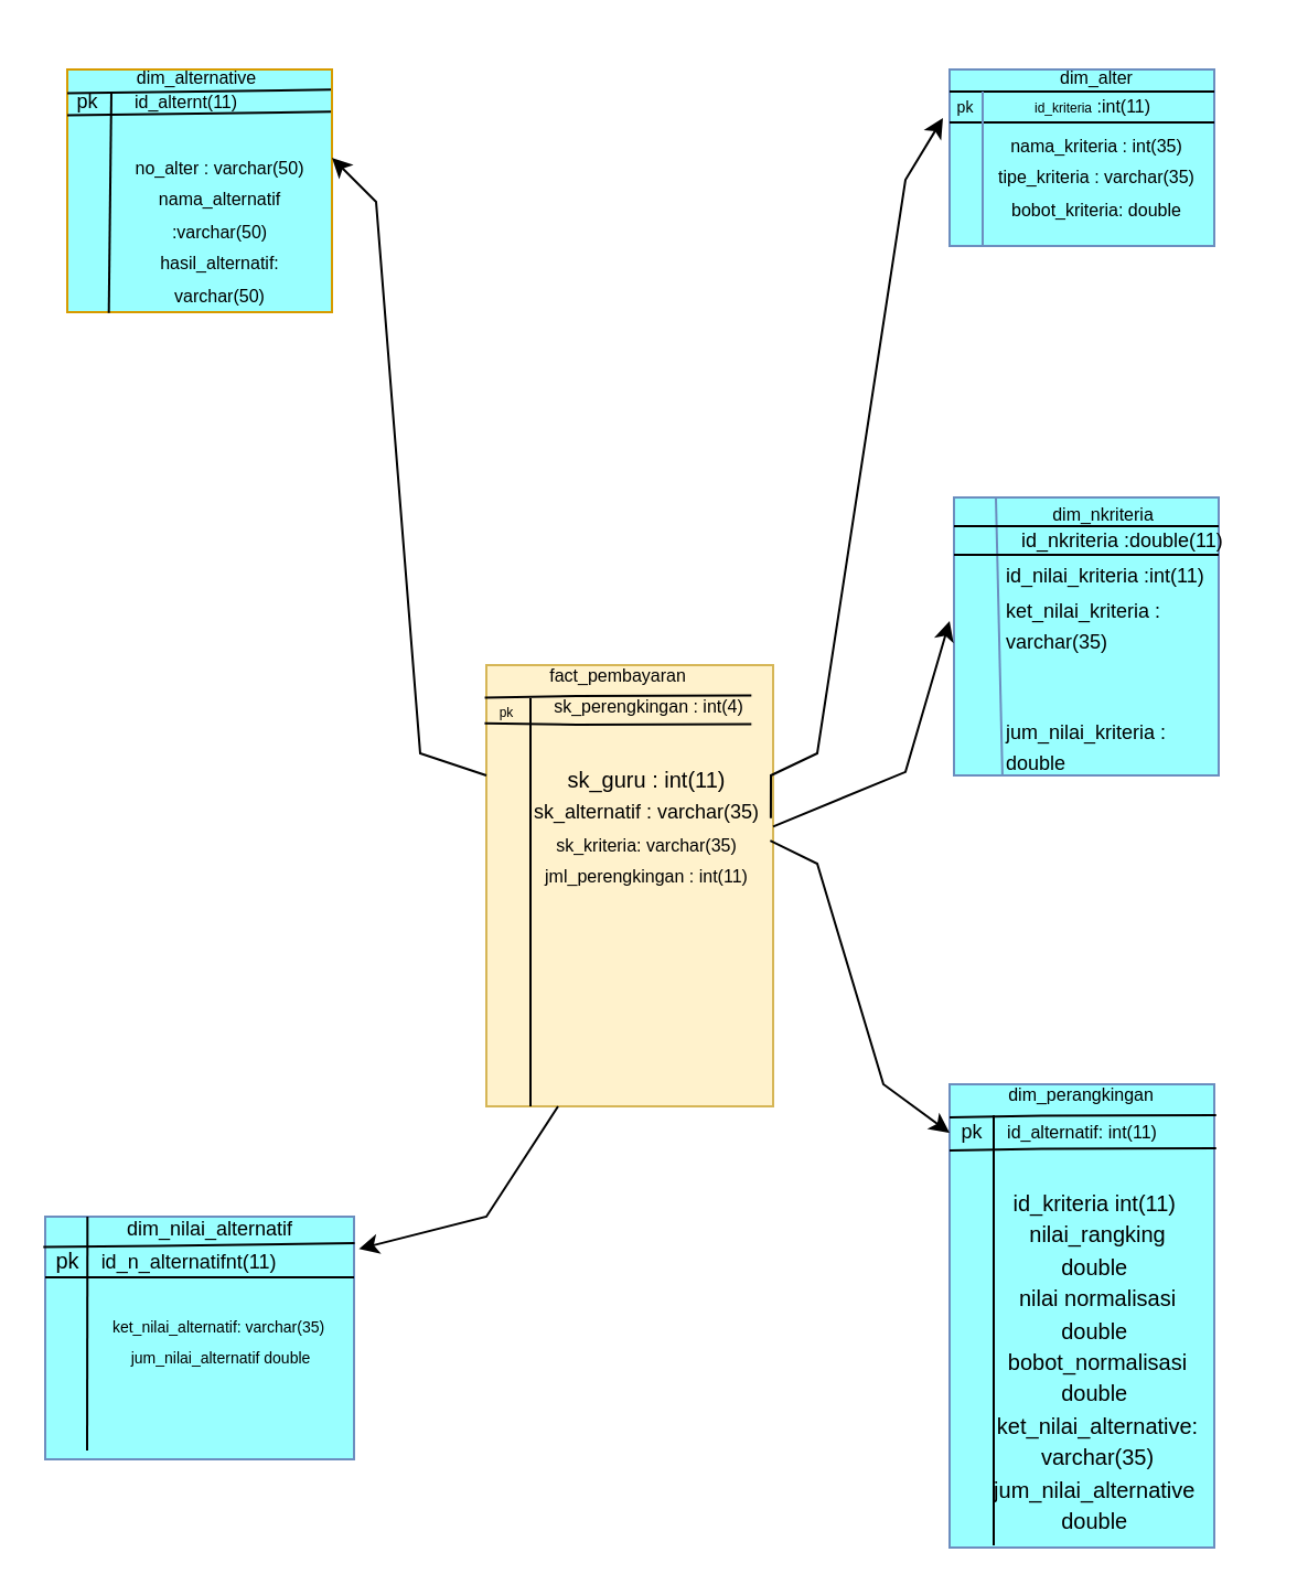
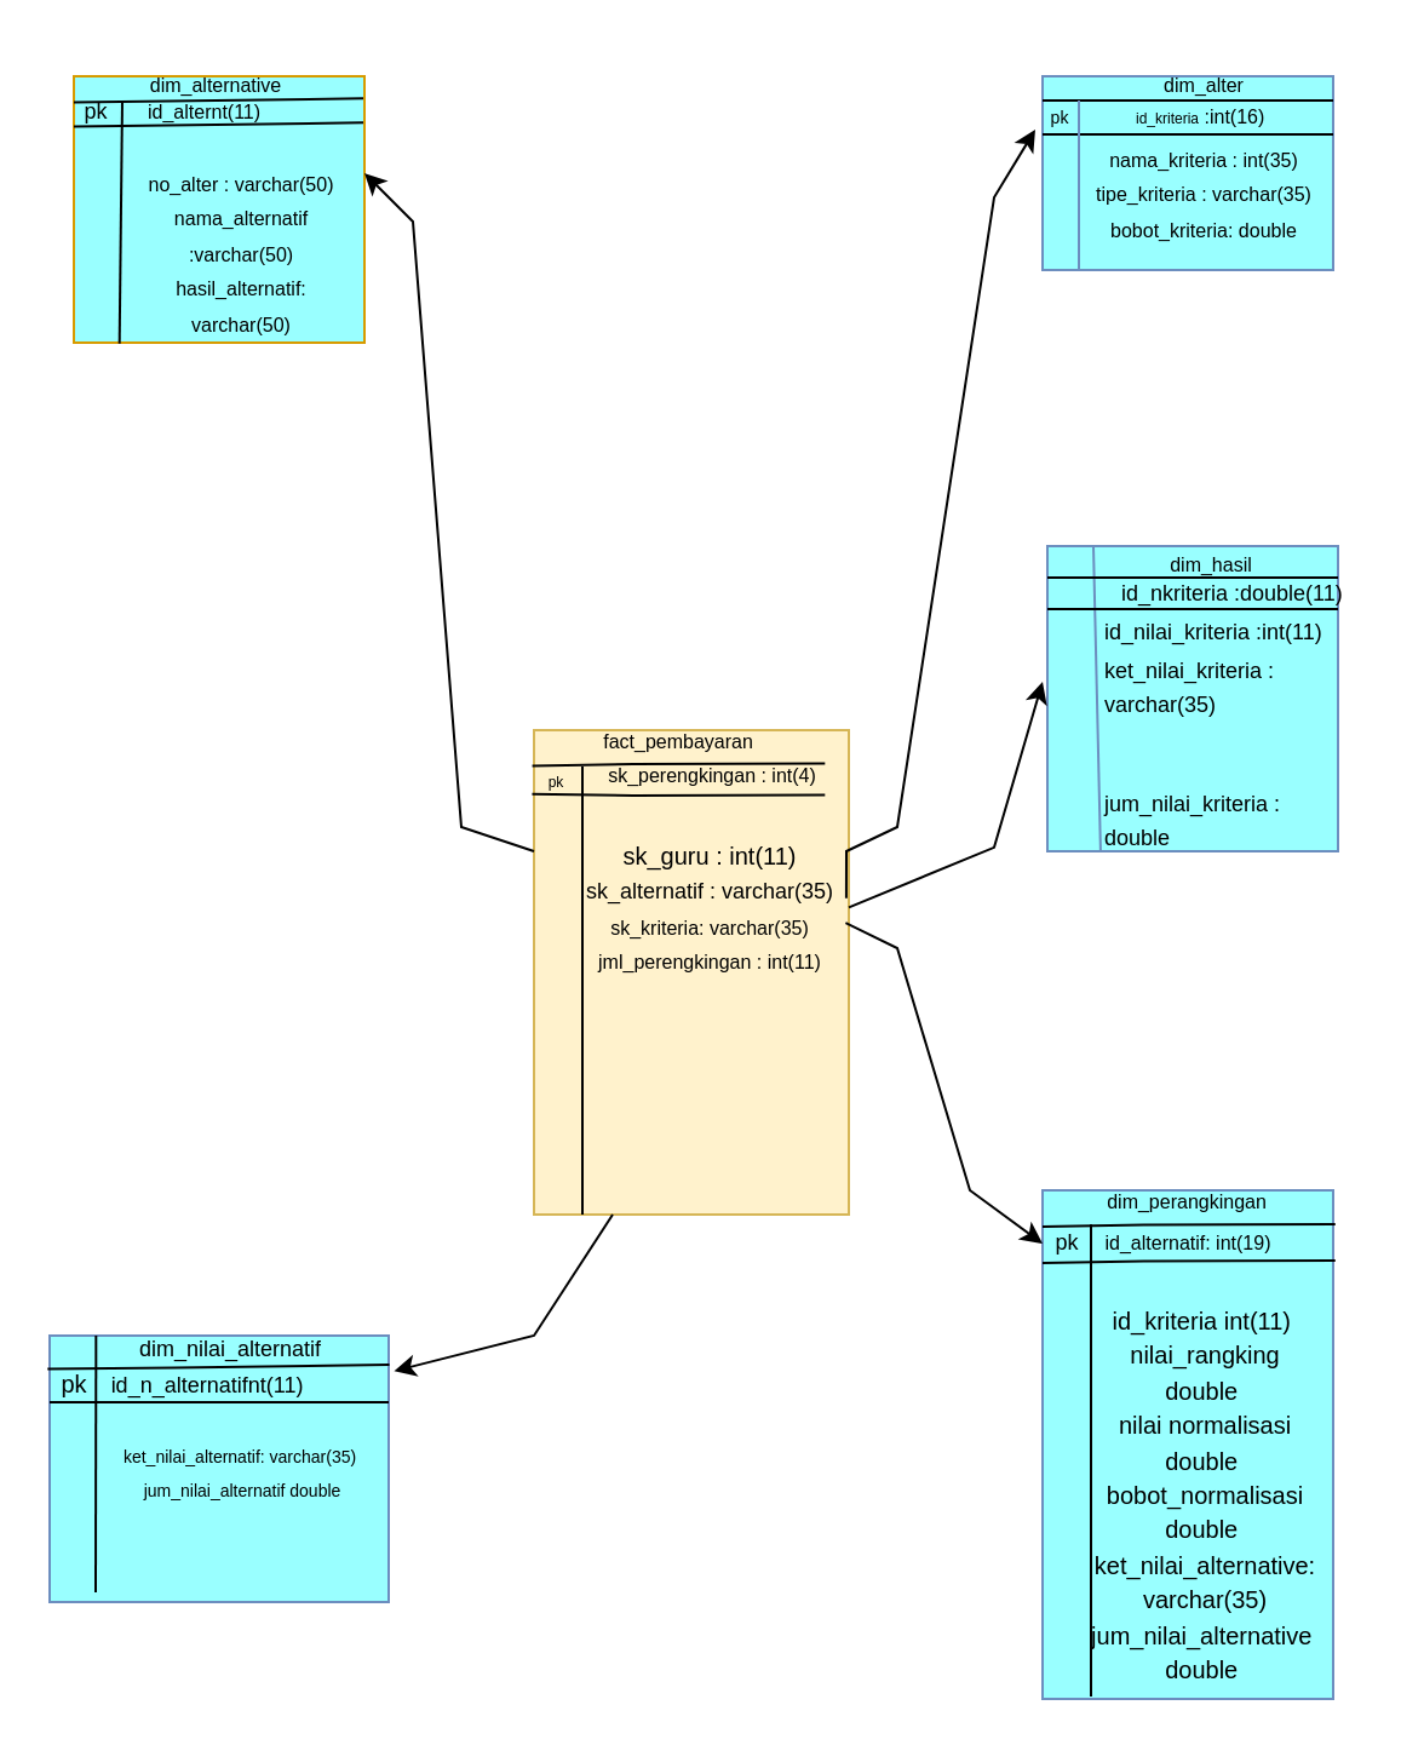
  <mxCell id="0" />
  <mxCell id="1" parent="0" />
  <mxCell id="2" value="" style="rounded=0;whiteSpace=wrap;html=1;fillColor=#99FFFF;strokeColor=#d79b00;" parent="1" vertex="1"><mxGeometry x="30" y="31" width="120" height="110" as="geometry" /></mxCell>
  <mxCell id="3" value="" style="rounded=0;whiteSpace=wrap;html=1;fillColor=#99FFFF;strokeColor=#6c8ebf;" parent="1" vertex="1"><mxGeometry x="430" y="31" width="120" height="80" as="geometry" /></mxCell>
  <mxCell id="4" value="" style="rounded=0;whiteSpace=wrap;html=1;fillColor=#fff2cc;strokeColor=#d6b656;" parent="1" vertex="1"><mxGeometry x="220" y="301" width="130" height="200" as="geometry" /></mxCell>
  <mxCell id="5" value="" style="rounded=0;whiteSpace=wrap;html=1;fillColor=#99FFFF;strokeColor=#6c8ebf;" parent="1" vertex="1"><mxGeometry x="430" y="491" width="120" height="210" as="geometry" /></mxCell>
  <mxCell id="6" value="" style="rounded=0;whiteSpace=wrap;html=1;fillColor=#99FFFF;strokeColor=#6c8ebf;" parent="1" vertex="1"><mxGeometry x="20" y="551" width="140" height="110" as="geometry" /></mxCell>
  <mxCell id="7" value="" style="endArrow=none;html=1;rounded=0;exitX=0.157;exitY=1.003;exitDx=0;exitDy=0;exitPerimeter=0;" parent="1" source="2" edge="1"><mxGeometry width="50" height="50" relative="1" as="geometry"><mxPoint x="0" y="81" as="sourcePoint" /><mxPoint x="50" y="41" as="targetPoint" /></mxGeometry></mxCell>
  <mxCell id="8" value="" style="endArrow=none;html=1;rounded=0;exitX=0;exitY=0.061;exitDx=0;exitDy=0;exitPerimeter=0;entryX=0.996;entryY=0.053;entryDx=0;entryDy=0;entryPerimeter=0;" parent="1" edge="1"><mxGeometry width="50" height="50" relative="1" as="geometry"><mxPoint x="30" y="41.81" as="sourcePoint" /><mxPoint x="149.52" y="40.13" as="targetPoint" /></mxGeometry></mxCell>
  <mxCell id="9" value="" style="endArrow=none;html=1;rounded=0;exitX=0;exitY=0.061;exitDx=0;exitDy=0;exitPerimeter=0;entryX=0.996;entryY=0.053;entryDx=0;entryDy=0;entryPerimeter=0;" parent="1" edge="1"><mxGeometry width="50" height="50" relative="1" as="geometry"><mxPoint x="30" y="51.81" as="sourcePoint" /><mxPoint x="149.52" y="50.13" as="targetPoint" /></mxGeometry></mxCell>
  <mxCell id="10" value="&lt;font style=&quot;font-size: 8px&quot;&gt;dim_alternative&lt;/font&gt;" style="text;whiteSpace=wrap;html=1;align=center;" parent="1" vertex="1"><mxGeometry x="59" y="20" width="60" height="20" as="geometry" /></mxCell>
  <mxCell id="11" value="&lt;font style=&quot;font-size: 9px&quot;&gt;pk&lt;/font&gt;" style="text;whiteSpace=wrap;html=1;align=center;" parent="1" vertex="1"><mxGeometry x="29" y="31" width="21" height="20" as="geometry" /></mxCell>
  <mxCell id="12" value="&lt;font style=&quot;font-size: 8px&quot;&gt;id_alternt(11)&lt;/font&gt;" style="text;whiteSpace=wrap;html=1;align=left;" parent="1" vertex="1"><mxGeometry x="59" y="31" width="51" height="30" as="geometry" /></mxCell>
  <mxCell id="13" value="&lt;font style=&quot;font-size: 8px&quot;&gt;nama_kriteria : int(35)&lt;br&gt;tipe_kriteria : varchar(35)&lt;br&gt;bobot_kriteria: double&lt;br&gt;&lt;br&gt;&lt;/font&gt;" style="text;whiteSpace=wrap;html=1;align=center;" parent="1" vertex="1"><mxGeometry x="442" y="51" width="110" height="20" as="geometry" /></mxCell>
  <mxCell id="14" value="" style="endArrow=none;html=1;rounded=0;fontSize=6;" parent="1" target="3" edge="1"><mxGeometry width="50" height="50" relative="1" as="geometry"><mxPoint x="430" y="55" as="sourcePoint" /><mxPoint x="490" y="5" as="targetPoint" /><Array as="points"><mxPoint x="550" y="55" /></Array></mxGeometry></mxCell>
  <mxCell id="15" value="" style="endArrow=none;html=1;rounded=0;fontSize=6;" parent="1" edge="1"><mxGeometry width="50" height="50" relative="1" as="geometry"><mxPoint x="430" y="41" as="sourcePoint" /><mxPoint x="550" y="41" as="targetPoint" /><Array as="points"><mxPoint x="550" y="41" /></Array></mxGeometry></mxCell>
  <mxCell id="16" value="" style="endArrow=none;html=1;rounded=0;fontSize=6;fillColor=#dae8fc;strokeColor=#6c8ebf;" parent="1" edge="1"><mxGeometry width="50" height="50" relative="1" as="geometry"><mxPoint x="445" y="111" as="sourcePoint" /><mxPoint x="445" y="41" as="targetPoint" /></mxGeometry></mxCell>
  <mxCell id="17" value="" style="endArrow=none;html=1;rounded=0;fontSize=6;entryX=0.993;entryY=0.089;entryDx=0;entryDy=0;entryPerimeter=0;exitX=-0.006;exitY=0.132;exitDx=0;exitDy=0;exitPerimeter=0;" parent="1" source="4" edge="1"><mxGeometry width="50" height="50" relative="1" as="geometry"><mxPoint x="221" y="329" as="sourcePoint" /><mxPoint x="340.16" y="327.69" as="targetPoint" /><Array as="points"><mxPoint x="261" y="328" /></Array></mxGeometry></mxCell>
  <mxCell id="18" value="" style="endArrow=none;html=1;rounded=0;fontSize=6;entryX=0.993;entryY=0.089;entryDx=0;entryDy=0;entryPerimeter=0;exitX=-0.006;exitY=0.132;exitDx=0;exitDy=0;exitPerimeter=0;" parent="1" edge="1"><mxGeometry width="50" height="50" relative="1" as="geometry"><mxPoint x="219.28" y="315.72" as="sourcePoint" /><mxPoint x="340.16" y="314.69" as="targetPoint" /><Array as="points"><mxPoint x="261" y="315" /></Array></mxGeometry></mxCell>
  <mxCell id="19" value="" style="endArrow=none;html=1;rounded=0;fontSize=6;" parent="1" edge="1"><mxGeometry width="50" height="50" relative="1" as="geometry"><mxPoint x="240" y="501" as="sourcePoint" /><mxPoint x="240" y="316" as="targetPoint" /></mxGeometry></mxCell>
  <mxCell id="20" value="" style="endArrow=none;html=1;rounded=0;fontSize=6;" parent="1" edge="1"><mxGeometry width="50" height="50" relative="1" as="geometry"><mxPoint x="450" y="700" as="sourcePoint" /><mxPoint x="450" y="505" as="targetPoint" /></mxGeometry></mxCell>
  <mxCell id="21" value="" style="endArrow=none;html=1;rounded=0;fontSize=6;entryX=0.993;entryY=0.089;entryDx=0;entryDy=0;entryPerimeter=0;exitX=-0.006;exitY=0.132;exitDx=0;exitDy=0;exitPerimeter=0;" parent="1" edge="1"><mxGeometry width="50" height="50" relative="1" as="geometry"><mxPoint x="430" y="506.03" as="sourcePoint" /><mxPoint x="550.88" y="505" as="targetPoint" /><Array as="points"><mxPoint x="471.72" y="505.31" /></Array></mxGeometry></mxCell>
  <mxCell id="22" value="" style="endArrow=none;html=1;rounded=0;fontSize=6;entryX=0.993;entryY=0.089;entryDx=0;entryDy=0;entryPerimeter=0;exitX=-0.006;exitY=0.132;exitDx=0;exitDy=0;exitPerimeter=0;" parent="1" edge="1"><mxGeometry width="50" height="50" relative="1" as="geometry"><mxPoint x="430" y="521.03" as="sourcePoint" /><mxPoint x="550.88" y="520" as="targetPoint" /><Array as="points"><mxPoint x="471.72" y="520.31" /></Array></mxGeometry></mxCell>
  <mxCell id="23" value="" style="endArrow=none;html=1;rounded=0;fontSize=6;entryX=1.002;entryY=0.109;entryDx=0;entryDy=0;entryPerimeter=0;exitX=-0.041;exitY=0.389;exitDx=0;exitDy=0;exitPerimeter=0;" parent="1" edge="1" target="6" source="39"><mxGeometry width="50" height="50" relative="1" as="geometry"><mxPoint x="30" y="564" as="sourcePoint" /><mxPoint x="150.88" y="564" as="targetPoint" /><Array as="points"><mxPoint x="71.72" y="564.31" /></Array></mxGeometry></mxCell>
  <mxCell id="24" value="" style="endArrow=none;html=1;rounded=0;fontSize=6;exitX=0;exitY=0.25;exitDx=0;exitDy=0;entryX=1;entryY=0.25;entryDx=0;entryDy=0;" parent="1" edge="1" target="6" source="6"><mxGeometry width="50" height="50" relative="1" as="geometry"><mxPoint x="29" y="580.03" as="sourcePoint" /><mxPoint x="150" y="579" as="targetPoint" /><Array as="points" /></mxGeometry></mxCell>
  <mxCell id="25" value="" style="endArrow=none;html=1;rounded=0;fontSize=6;" parent="1" edge="1"><mxGeometry width="50" height="50" relative="1" as="geometry"><mxPoint x="39" y="657" as="sourcePoint" /><mxPoint x="39.17" y="551" as="targetPoint" /></mxGeometry></mxCell>
  <mxCell id="26" value="&lt;font&gt;&lt;font size=&quot;1&quot;&gt;sk_guru : int(11)&lt;/font&gt;&lt;br&gt;&lt;div style=&quot;text-align: left&quot;&gt;&lt;span style=&quot;font-size: 9px&quot;&gt;sk_alternatif : varchar(35)&lt;/span&gt;&lt;/div&gt;&lt;font style=&quot;font-size: 8px&quot;&gt;sk_kriteria: varchar(35)&lt;/font&gt;&lt;br&gt;&lt;font style=&quot;font-size: 8px&quot;&gt;jml_perengkingan : int(11)&lt;/font&gt;&lt;br&gt;&lt;/font&gt;" style="text;whiteSpace=wrap;html=1;align=center;" parent="1" vertex="1"><mxGeometry x="238" y="339" width="110" height="20" as="geometry" /></mxCell>
  <mxCell id="27" value="&lt;font style=&quot;font-size: 10px&quot;&gt;id_kriteria int(11)&amp;nbsp;&lt;br&gt;nilai_rangking double&amp;nbsp;&lt;br&gt;nilai normalisasi double&amp;nbsp;&lt;br&gt;bobot_normalisasi double&amp;nbsp;&lt;br&gt;ket_nilai_alternative: varchar(35)&lt;br&gt;jum_nilai_alternative&amp;nbsp;&lt;br&gt;double&amp;nbsp;&lt;br&gt;&lt;/font&gt;" style="text;whiteSpace=wrap;html=1;align=center;" parent="1" vertex="1"><mxGeometry x="450" y="531" width="95" height="20" as="geometry" /></mxCell>
  <mxCell id="28" value="&lt;font style=&quot;font-size: 7px&quot;&gt;ket_nilai_alternatif: varchar(35)&amp;nbsp;&lt;br&gt;jum_nilai_alternatif double&lt;br&gt;&lt;br&gt;&lt;/font&gt;" style="text;whiteSpace=wrap;html=1;align=center;" parent="1" vertex="1"><mxGeometry x="40" y="586" width="120" height="20" as="geometry" /></mxCell>
- <mxCell id="29" value="&lt;font style=&quot;font-size: 6px&quot;&gt;id_kriteria&lt;/font&gt;&lt;font style=&quot;font-size: 8px&quot;&gt; :int(11)&lt;/font&gt;" style="text;whiteSpace=wrap;html=1;align=left;" parent="1" vertex="1"><mxGeometry x="467" y="33" width="60" height="20" as="geometry" /></mxCell>
+ <mxCell id="29" value="&lt;font style=&quot;font-size: 6px&quot;&gt;id_kriteria&lt;/font&gt;&lt;font style=&quot;font-size: 8px&quot;&gt; :int(16)&lt;/font&gt;" style="text;whiteSpace=wrap;html=1;align=left;" parent="1" vertex="1"><mxGeometry x="467" y="33" width="60" height="20" as="geometry" /></mxCell>
  <mxCell id="30" value="&lt;font style=&quot;font-size: 8px&quot;&gt;no_alter : varchar(50)&lt;br&gt;nama_alternatif :varchar(50)&lt;br&gt;hasil_alternatif: varchar(50)&lt;br&gt;&lt;/font&gt;" style="text;whiteSpace=wrap;html=1;align=center;" parent="1" vertex="1"><mxGeometry x="57" y="61" width="85" height="20" as="geometry" /></mxCell>
  <mxCell id="31" value="&lt;font style=&quot;font-size: 8px&quot;&gt;dim_perangkingan&lt;/font&gt;" style="text;whiteSpace=wrap;html=1;align=center;" parent="1" vertex="1"><mxGeometry x="460" y="481" width="60" height="20" as="geometry" /></mxCell>
  <mxCell id="32" value="&lt;font style=&quot;font-size: 9px&quot;&gt;id_n_alternatifnt(11)&lt;/font&gt;" style="text;whiteSpace=wrap;html=1;align=center;" parent="1" vertex="1"><mxGeometry x="49" y="557" width="73" height="15" as="geometry" /></mxCell>
  <mxCell id="33" value="&lt;font style=&quot;font-size: 8px&quot;&gt;sk_perengkingan : int(4)&lt;/font&gt;" style="text;whiteSpace=wrap;html=1;align=center;" parent="1" vertex="1"><mxGeometry x="248" y="305" width="92" height="20" as="geometry" /></mxCell>
- <mxCell id="34" value="&lt;font style=&quot;font-size: 8px&quot;&gt;id_alternatif: int(11)&lt;/font&gt;" style="text;whiteSpace=wrap;html=1;align=center;" parent="1" vertex="1"><mxGeometry x="454" y="498" width="73" height="20" as="geometry" /></mxCell>
+ <mxCell id="34" value="&lt;font style=&quot;font-size: 8px&quot;&gt;id_alternatif: int(19)&lt;/font&gt;" style="text;whiteSpace=wrap;html=1;align=center;" parent="1" vertex="1"><mxGeometry x="454" y="498" width="73" height="20" as="geometry" /></mxCell>
  <mxCell id="35" value="&lt;font style=&quot;font-size: 9px&quot;&gt;dim_nilai_alternatif&lt;/font&gt;" style="text;whiteSpace=wrap;html=1;align=center;" parent="1" vertex="1"><mxGeometry x="65" y="542" width="60" height="20" as="geometry" /></mxCell>
  <mxCell id="36" value="&lt;font style=&quot;font-size: 8px&quot;&gt;fact_pembayaran&lt;/font&gt;" style="text;whiteSpace=wrap;html=1;align=center;" parent="1" vertex="1"><mxGeometry x="250" y="291" width="60" height="20" as="geometry" /></mxCell>
  <mxCell id="37" value="&lt;font style=&quot;font-size: 8px&quot;&gt;dim_alter&lt;/font&gt;" style="text;whiteSpace=wrap;html=1;align=center;" parent="1" vertex="1"><mxGeometry x="467" y="20" width="60" height="20" as="geometry" /></mxCell>
  <mxCell id="38" value="&lt;font style=&quot;font-size: 9px&quot;&gt;pk&lt;/font&gt;" style="text;whiteSpace=wrap;html=1;align=center;" parent="1" vertex="1"><mxGeometry x="430" y="498" width="21" height="20" as="geometry" /></mxCell>
  <mxCell id="39" value="&lt;font style=&quot;font-size: 10px&quot;&gt;pk&lt;/font&gt;" style="text;whiteSpace=wrap;html=1;align=center;" parent="1" vertex="1"><mxGeometry x="20" y="557" width="21" height="20" as="geometry" /></mxCell>
  <mxCell id="40" value="&lt;font style=&quot;font-size: 6px&quot;&gt;pk&lt;/font&gt;" style="text;whiteSpace=wrap;html=1;align=center;" parent="1" vertex="1"><mxGeometry x="219" y="307" width="21" height="20" as="geometry" /></mxCell>
  <mxCell id="41" value="&lt;font style=&quot;font-size: 7px&quot;&gt;pk&lt;/font&gt;" style="text;whiteSpace=wrap;html=1;align=center;" parent="1" vertex="1"><mxGeometry x="427" y="33" width="21" height="20" as="geometry" /></mxCell>
  <mxCell id="42" value="" style="endArrow=classic;html=1;rounded=0;fontSize=6;exitX=0;exitY=0.25;exitDx=0;exitDy=0;" parent="1" source="4" edge="1"><mxGeometry width="50" height="50" relative="1" as="geometry"><mxPoint x="200" y="351" as="sourcePoint" /><mxPoint x="150" y="71" as="targetPoint" /><Array as="points"><mxPoint x="190" y="341" /><mxPoint x="170" y="91" /></Array></mxGeometry></mxCell>
  <mxCell id="43" value="" style="endArrow=classic;html=1;rounded=0;fontSize=6;entryX=0;entryY=1;entryDx=0;entryDy=0;exitX=0.992;exitY=0.347;exitDx=0;exitDy=0;exitPerimeter=0;" parent="1" target="41" edge="1" source="4"><mxGeometry width="50" height="50" relative="1" as="geometry"><mxPoint x="340" y="371" as="sourcePoint" /><mxPoint x="370" y="201" as="targetPoint" /><Array as="points"><mxPoint x="349" y="351" /><mxPoint x="370" y="341" /><mxPoint x="410" y="81" /></Array></mxGeometry></mxCell>
  <mxCell id="44" value="" style="endArrow=classic;html=1;rounded=0;fontSize=6;entryX=1.016;entryY=0.133;entryDx=0;entryDy=0;entryPerimeter=0;exitX=0.25;exitY=1;exitDx=0;exitDy=0;" parent="1" source="4" target="6" edge="1"><mxGeometry width="50" height="50" relative="1" as="geometry"><mxPoint x="260" y="521" as="sourcePoint" /><mxPoint x="370" y="431" as="targetPoint" /><Array as="points"><mxPoint x="220" y="551" /></Array></mxGeometry></mxCell>
  <mxCell id="45" value="" style="endArrow=classic;html=1;rounded=0;fontSize=6;entryX=0;entryY=0.75;entryDx=0;entryDy=0;exitX=0.99;exitY=0.398;exitDx=0;exitDy=0;exitPerimeter=0;" parent="1" source="4" target="38" edge="1"><mxGeometry width="50" height="50" relative="1" as="geometry"><mxPoint x="320" y="601" as="sourcePoint" /><mxPoint x="370" y="551" as="targetPoint" /><Array as="points"><mxPoint x="370" y="391" /><mxPoint x="400" y="491" /></Array></mxGeometry></mxCell>
  <mxCell id="46" value="" style="rounded=0;whiteSpace=wrap;html=1;fillColor=#99FFFF;strokeColor=#6c8ebf;" vertex="1" parent="1"><mxGeometry x="432" y="225" width="120" height="126" as="geometry" /></mxCell>
  <mxCell id="47" value="" style="endArrow=none;html=1;rounded=0;fontSize=6;fillColor=#dae8fc;strokeColor=#6c8ebf;exitX=0.183;exitY=1.001;exitDx=0;exitDy=0;exitPerimeter=0;" edge="1" parent="1" source="46"><mxGeometry width="50" height="50" relative="1" as="geometry"><mxPoint x="451" y="301" as="sourcePoint" /><mxPoint x="451" y="225" as="targetPoint" /></mxGeometry></mxCell>
- <mxCell id="48" value="&lt;font style=&quot;font-size: 8px&quot;&gt;dim_nkriteria&lt;/font&gt;" style="text;whiteSpace=wrap;html=1;align=center;" vertex="1" parent="1"><mxGeometry x="470" y="218" width="60" height="20" as="geometry" /></mxCell>
+ <mxCell id="48" value="&lt;font style=&quot;font-size: 8px&quot;&gt;dim_hasil&lt;/font&gt;" style="text;whiteSpace=wrap;html=1;align=center;" vertex="1" parent="1"><mxGeometry x="470" y="218" width="60" height="20" as="geometry" /></mxCell>
  <mxCell id="49" value="" style="endArrow=none;html=1;rounded=0;fontSize=6;" edge="1" parent="1"><mxGeometry width="50" height="50" relative="1" as="geometry"><mxPoint x="432" y="238" as="sourcePoint" /><mxPoint x="552" y="238" as="targetPoint" /><Array as="points"><mxPoint x="552" y="238" /></Array></mxGeometry></mxCell>
  <mxCell id="50" value="" style="endArrow=none;html=1;rounded=0;fontSize=6;" edge="1" parent="1"><mxGeometry width="50" height="50" relative="1" as="geometry"><mxPoint x="432" y="251" as="sourcePoint" /><mxPoint x="552" y="251" as="targetPoint" /><Array as="points"><mxPoint x="552" y="251" /></Array></mxGeometry></mxCell>
  <mxCell id="51" value="&lt;font style=&quot;font-size: 9px&quot;&gt;&lt;font style=&quot;font-size: 9px&quot;&gt;id_nkriteria&lt;/font&gt;&lt;font style=&quot;font-size: 9px&quot;&gt; :double(11)&lt;/font&gt;&lt;/font&gt;" style="text;whiteSpace=wrap;html=1;align=left;" vertex="1" parent="1"><mxGeometry x="461" y="230" width="105" height="40" as="geometry" /></mxCell>
  <mxCell id="52" value="&lt;font style=&quot;font-size: 9px&quot;&gt;&lt;font style=&quot;font-size: 9px&quot;&gt;id_nilai_kriteria&lt;/font&gt;&lt;font style=&quot;font-size: 9px&quot;&gt; :int(11)&lt;/font&gt;&lt;/font&gt;" style="text;whiteSpace=wrap;html=1;align=left;" vertex="1" parent="1"><mxGeometry x="454" y="246" width="105" height="30" as="geometry" /></mxCell>
  <mxCell id="53" value="&lt;font style=&quot;font-size: 9px&quot;&gt;&lt;font style=&quot;font-size: 9px&quot;&gt;ket_nilai_kriteria : varchar(35)&lt;/font&gt;&lt;/font&gt;" style="text;whiteSpace=wrap;html=1;align=left;" vertex="1" parent="1"><mxGeometry x="454" y="262" width="105" height="30" as="geometry" /></mxCell>
  <mxCell id="54" value="&lt;font style=&quot;font-size: 9px&quot;&gt;&lt;font style=&quot;font-size: 9px&quot;&gt;jum_nilai_kriteria : double&lt;/font&gt;&lt;/font&gt;" style="text;whiteSpace=wrap;html=1;align=left;" vertex="1" parent="1"><mxGeometry x="454" y="317" width="96" height="30" as="geometry" /></mxCell>
  <mxCell id="55" value="" style="endArrow=classic;html=1;rounded=0;fontSize=6;" edge="1" parent="1" source="4"><mxGeometry width="50" height="50" relative="1" as="geometry"><mxPoint x="350" y="371" as="sourcePoint" /><mxPoint x="430" y="281" as="targetPoint" /><Array as="points"><mxPoint x="410" y="349.4" /></Array></mxGeometry></mxCell>
